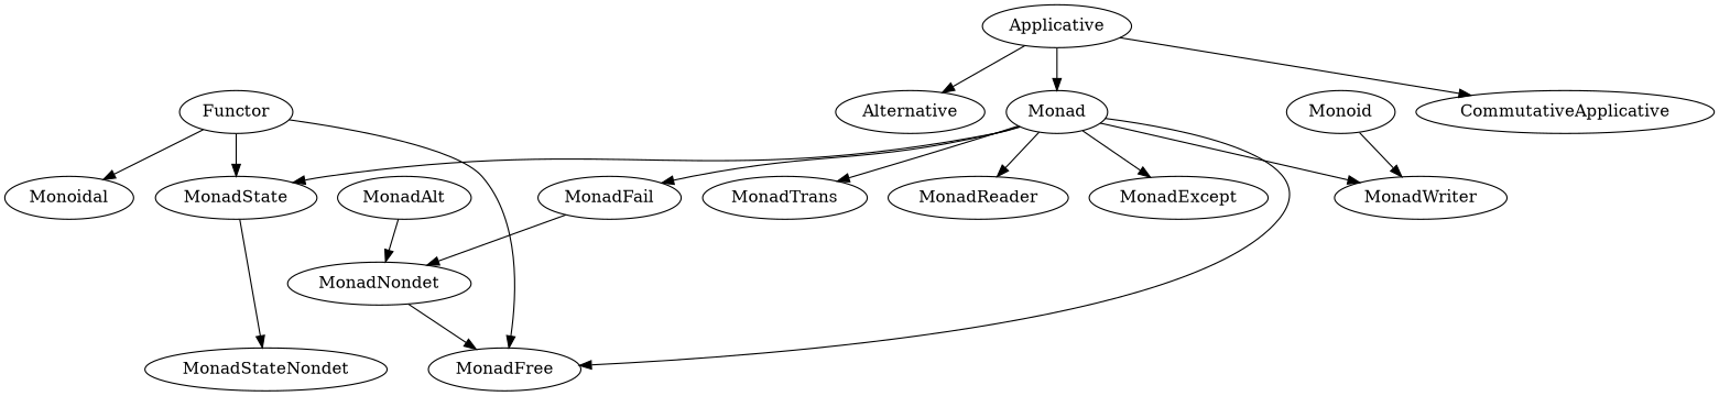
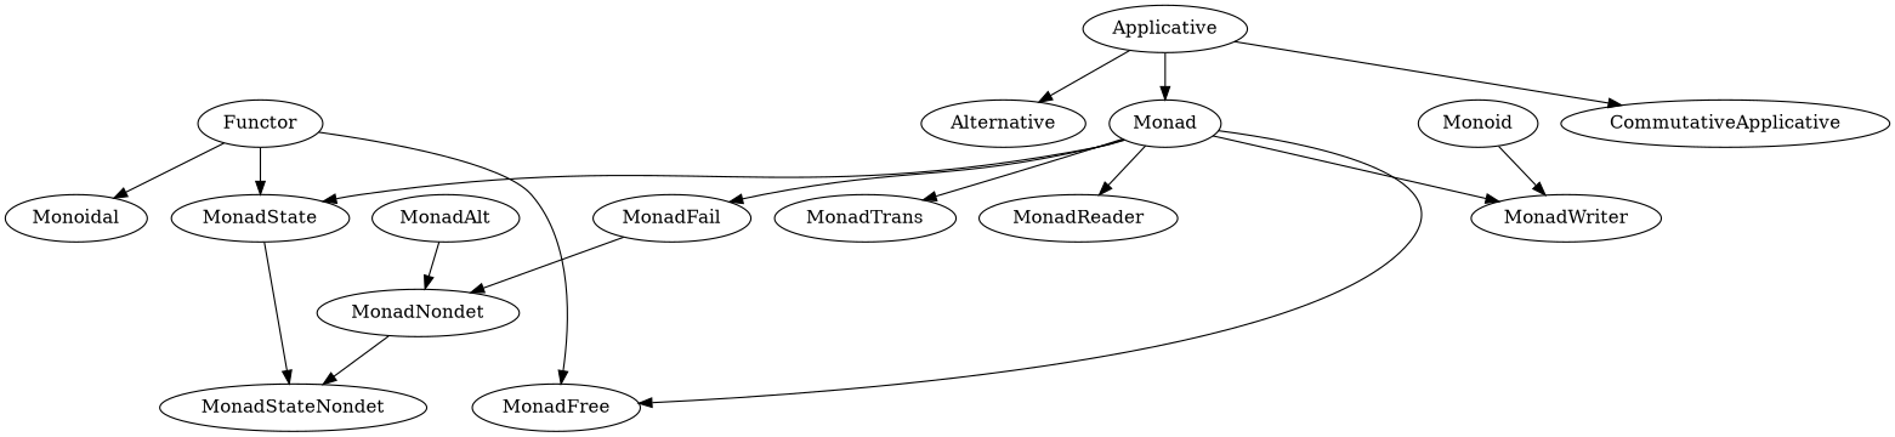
  digraph {
    MonadWriter
    MonadReader
    MonadState
    CommutativeApplicative
    Alternative
    Monad
    Monoid
    MonadStateNondet
    MonadFree
-   MonadExcept
    MonadFail
    MonadTrans
    Functor
    Monoidal
    Applicative
    MonadNondet
    MonadAlt
    subgraph sub_1 {
      rank=same
      MonadWriter
      MonadReader
      MonadState
    }
    subgraph sub_2 {
      rank=same
      CommutativeApplicative
      Alternative
      Monad
    }
    subgraph sub_3 {
      rank=different
      Monad
      Monoid
    }
    MonadState -> MonadStateNondet
    Monad -> MonadWriter
    Monad -> MonadReader
    Monad -> MonadState
    Monad -> MonadFree
-   Monad -> MonadExcept
    Monad -> MonadFail
    Monad -> MonadTrans
    Monoid -> MonadWriter
    MonadFail -> MonadNondet
    Functor -> MonadState
    Functor -> MonadFree
    Functor -> Monoidal
    Applicative -> CommutativeApplicative
    Applicative -> Alternative
    Applicative -> Monad
-   MonadNondet -> MonadFree
+   MonadNondet -> MonadStateNondet
    MonadAlt -> MonadNondet
  }
